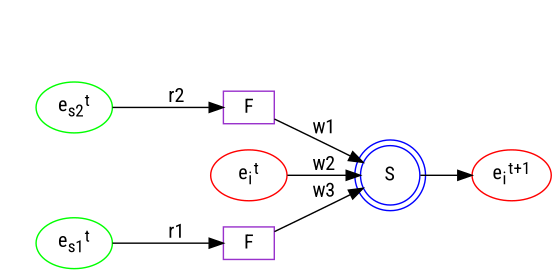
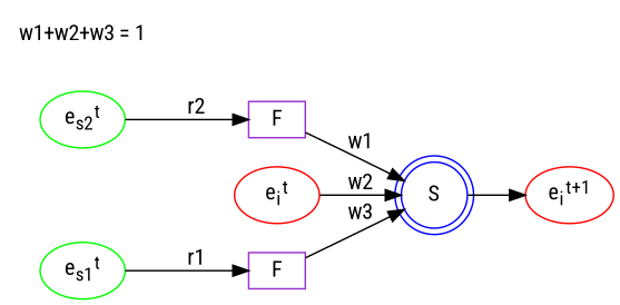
  digraph {
    rankdir=LR
    fontname="Roboto Condensed"
    node [color=darkorchid fontname="Roboto Condensed"]
    edge [fontname="Roboto Condensed"]
    n1 [height=0.2 label=F shape=rect width=0.5]
    n2 [color=blue height=0.2 label=S shape=doublecircle width=0.3]
    n3 [color=red label=<e<SUB>i</SUB><SUP>t+1</SUP>>]
    n4 [height=0.2 label=F shape=rect width=0.5]
    n5 [color=red label=<e<SUB>i</SUB><SUP>t</SUP>>]
    n6 [color=green label=<e<SUB>s1</SUB><SUP>t</SUP>>]
    n7 [color=green label=<e<SUB>s2</SUB><SUP>t</SUP>>]
+   n8 [label="w1+w2+w3 = 1" shape=plaintext color=""]
    n1 -> n2 [label=w3]
    n2 -> n3
    n4 -> n2 [label=w1]
    n5 -> n2 [label=w2]
    n6 -> n1 [label=r1]
    n7 -> n4 [label=r2]
  }
